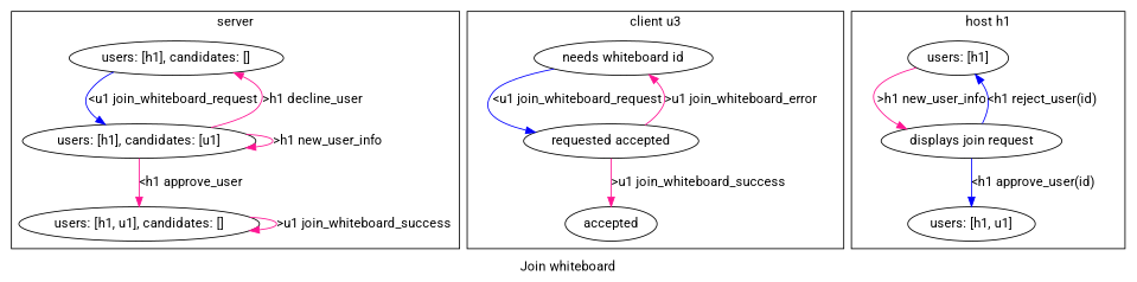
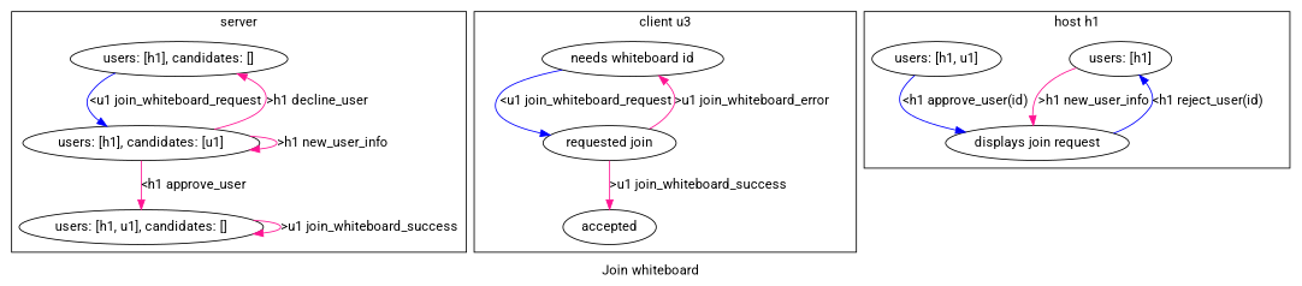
  digraph {
    fontname=Roboto
    label="Join whiteboard"
    node [fontname=Roboto]
    edge [color=deeppink fontname=Roboto]
    "users: [h1], candidates: []"
    "users: [h1], candidates: [u1]"
    "users: [h1, u1], candidates: []"
    "needs whiteboard id"
-   "requested join" [label="requested accepted"]
+   "requested join"
    accepted
    "users: [h1]"
    "displays join request"
    "users: [h1, u1]"
    subgraph cluster_1 {
      label=server
      "users: [h1], candidates: []"
      "users: [h1], candidates: [u1]"
      "users: [h1, u1], candidates: []"
    }
    subgraph cluster_2 {
      label="client u3"
      "needs whiteboard id"
      "requested join"
      accepted
    }
    subgraph cluster_3 {
      label="host h1"
      "users: [h1]"
      "displays join request"
      "users: [h1, u1]"
    }
    "users: [h1], candidates: []" -> "users: [h1], candidates: [u1]" [color=blue label="<u1 join_whiteboard_request"]
    "users: [h1], candidates: [u1]" -> "users: [h1], candidates: []" [label=">h1 decline_user"]
    "users: [h1], candidates: [u1]" -> "users: [h1], candidates: [u1]" [label=">h1 new_user_info"]
    "users: [h1], candidates: [u1]" -> "users: [h1, u1], candidates: []" [label="<h1 approve_user"]
    "users: [h1, u1], candidates: []" -> "users: [h1, u1], candidates: []" [label=">u1 join_whiteboard_success"]
    "needs whiteboard id" -> "requested join" [color=blue label="<u1 join_whiteboard_request"]
    "requested join" -> "needs whiteboard id" [label=">u1 join_whiteboard_error"]
    "requested join" -> accepted [label=">u1 join_whiteboard_success"]
    "users: [h1]" -> "displays join request" [label=">h1 new_user_info"]
    "displays join request" -> "users: [h1]" [color=blue label="<h1 reject_user(id)"]
-   "displays join request" -> "users: [h1, u1]" [color=blue label="<h1 approve_user(id)"]
+   "users: [h1, u1]" -> "displays join request" [color=blue label="<h1 approve_user(id)"]
  }
